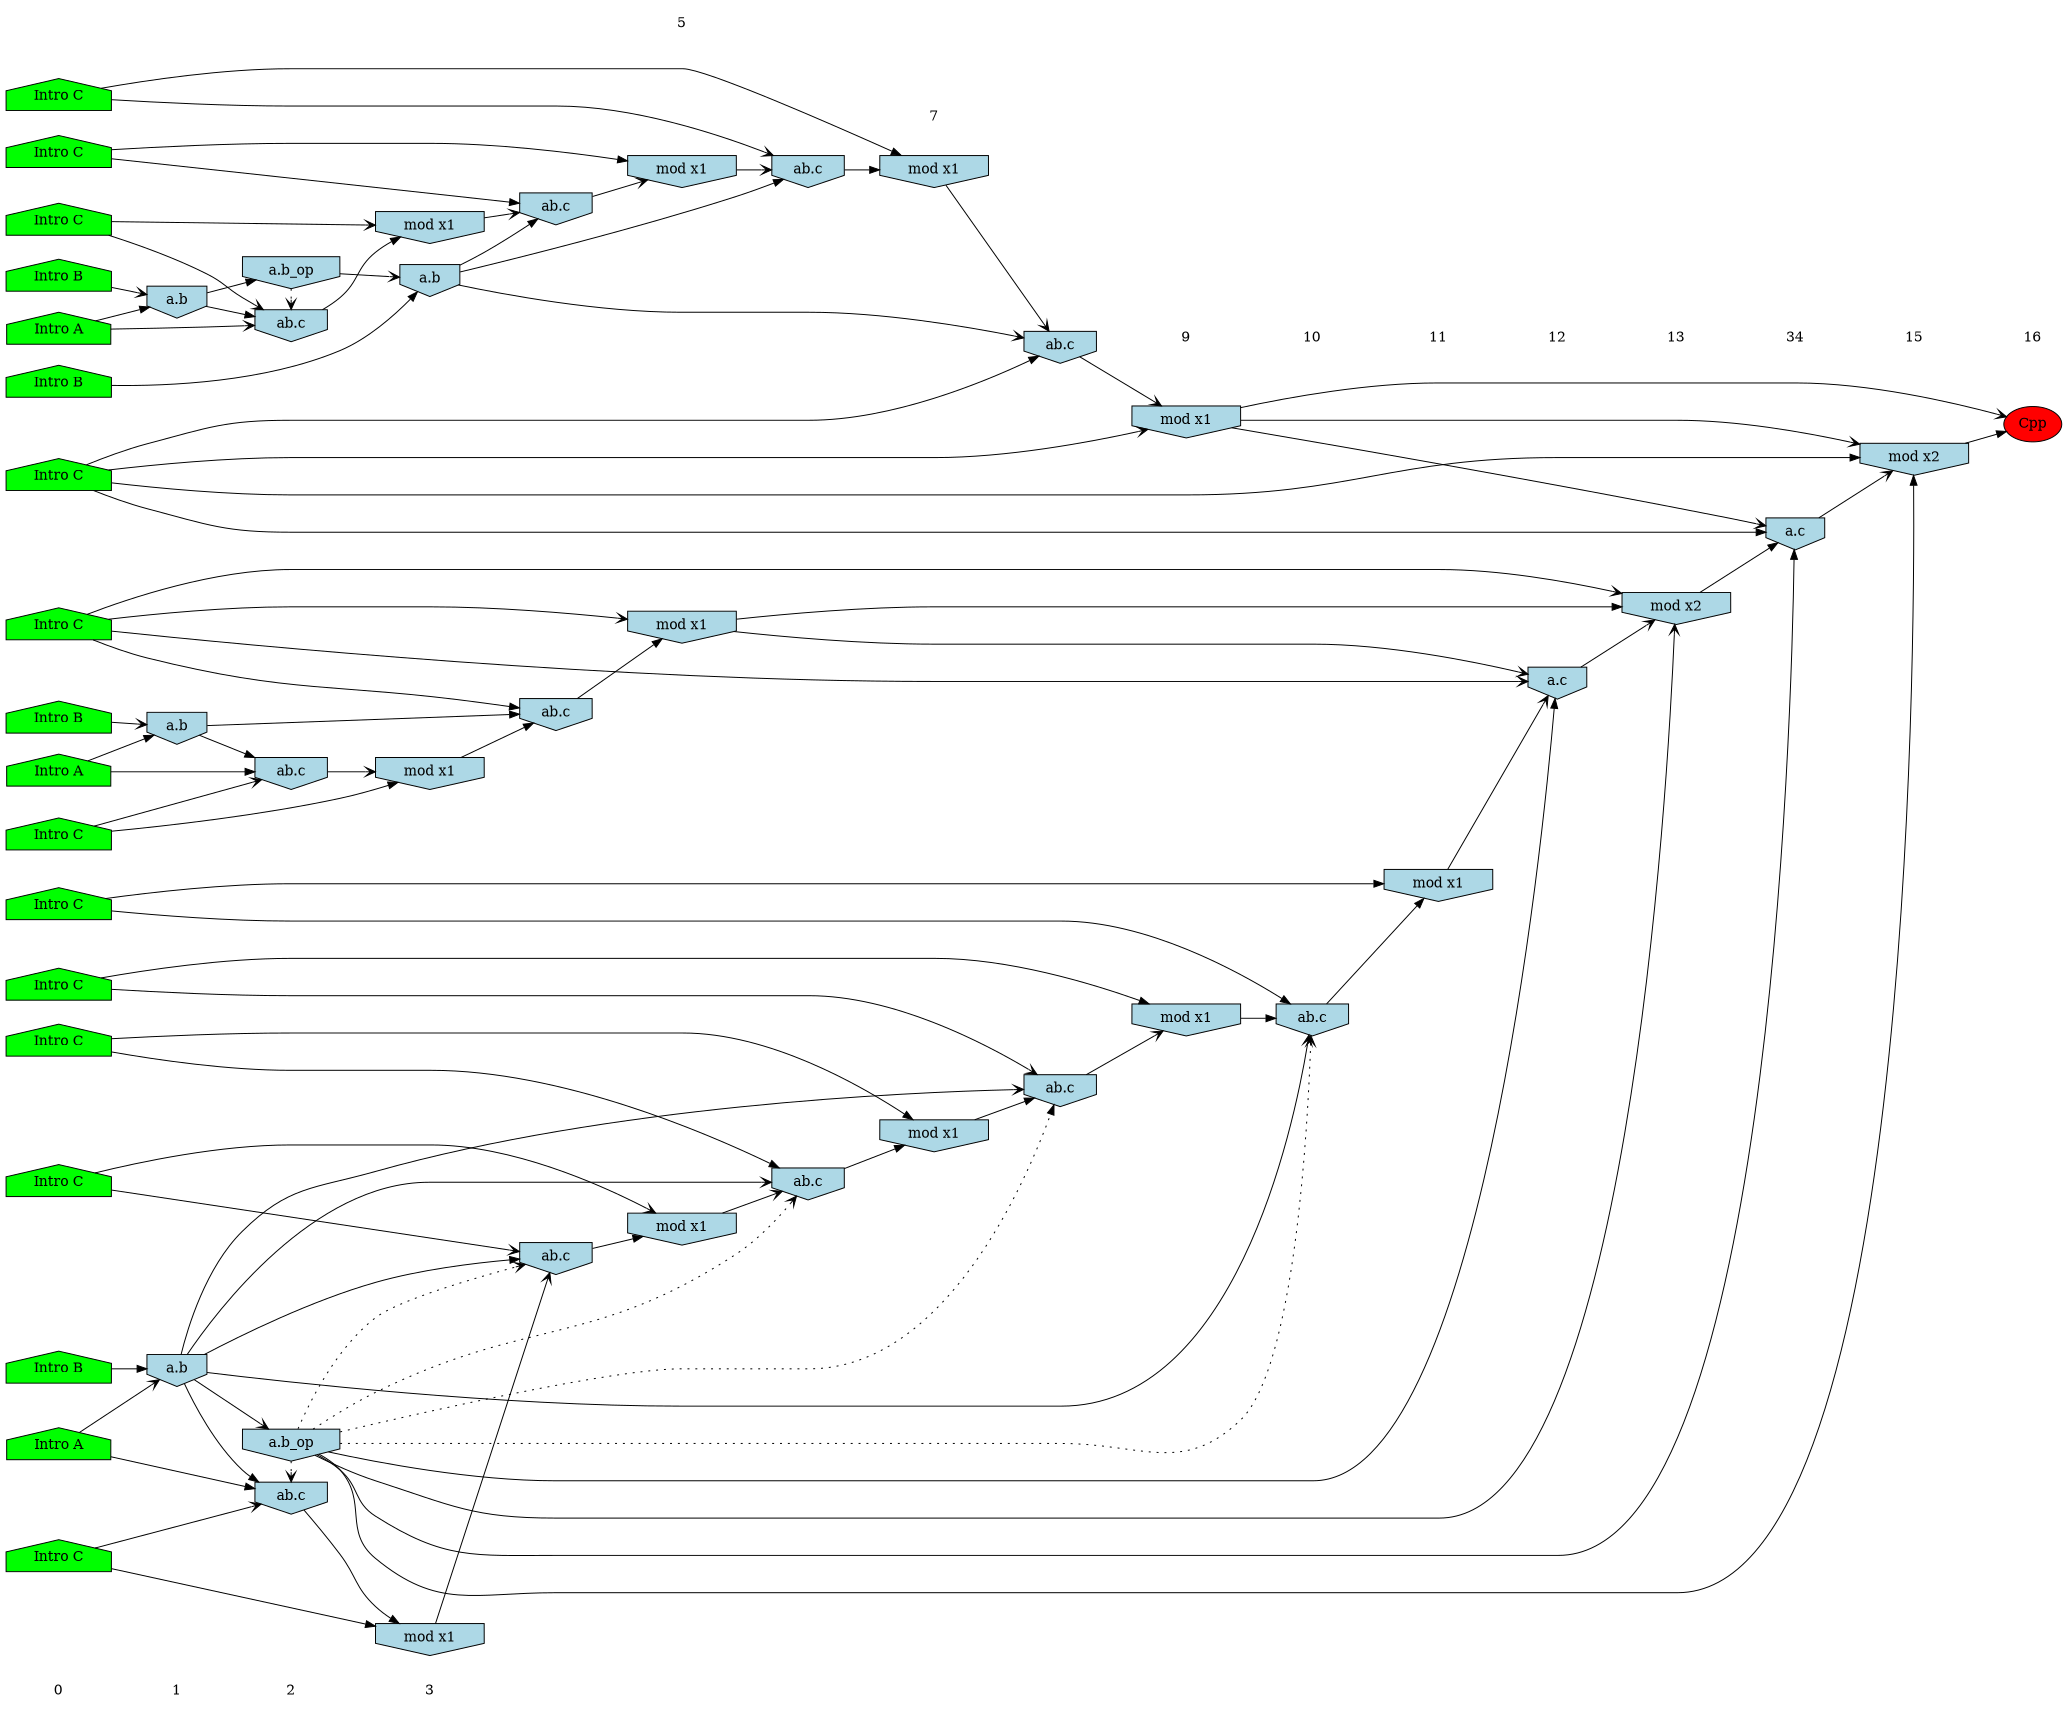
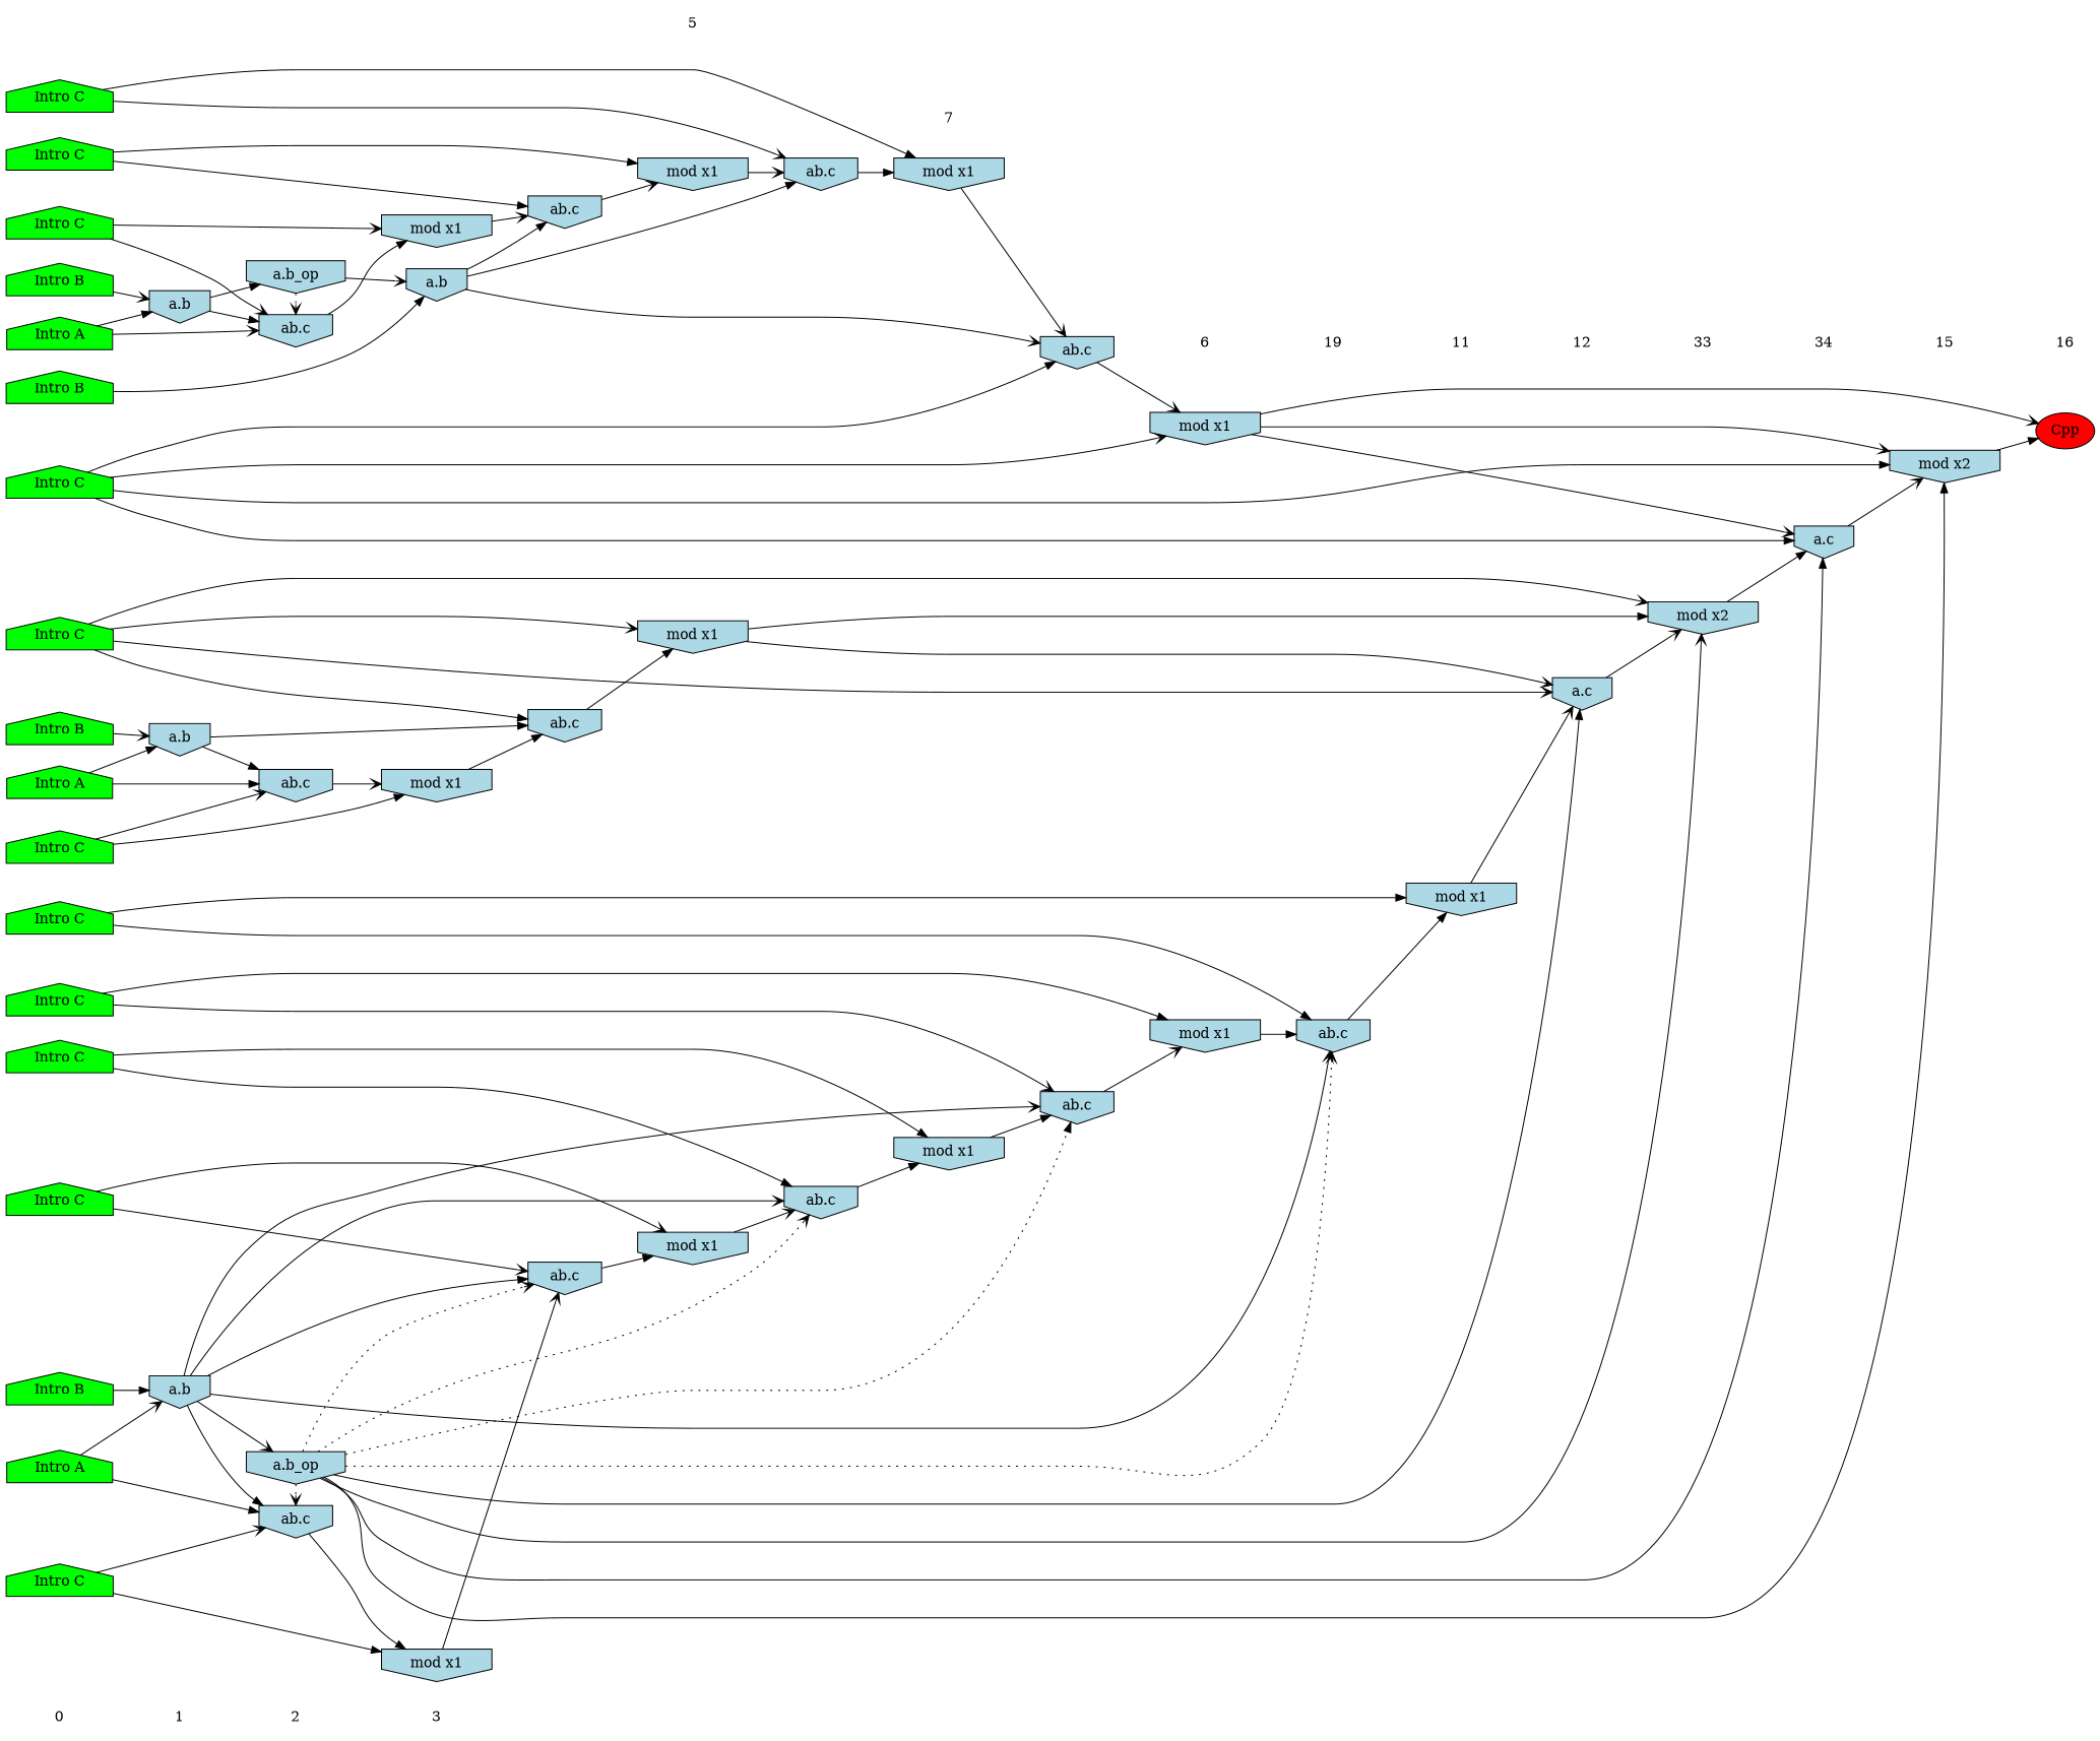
  digraph {
    rankdir=LR
    ranksep=.5
    node [shape=invhouse fillcolor=lightblue style=filled]
    edge [arrowhead=normal]
    0 [shape=plaintext fillcolor="" style=""]
    n2 [fillcolor=green label="Intro A" shape=house]
    n3 [fillcolor=green label="Intro A" shape=house]
    n4 [fillcolor=green label="Intro B" shape=house]
    n5 [fillcolor=green label="Intro B" shape=house]
    n6 [fillcolor=green label="Intro B" shape=house]
    n7 [fillcolor=green label="Intro A" shape=house]
    n8 [fillcolor=green label="Intro B" shape=house]
    n9 [fillcolor=green label="Intro C" shape=house]
    n10 [fillcolor=green label="Intro C" shape=house]
    n11 [fillcolor=green label="Intro C" shape=house]
    n12 [fillcolor=green label="Intro C" shape=house]
    n13 [fillcolor=green label="Intro C" shape=house]
    n14 [fillcolor=green label="Intro C" shape=house]
    n15 [fillcolor=green label="Intro C" shape=house]
    n16 [fillcolor=green label="Intro C" shape=house]
    n17 [fillcolor=green label="Intro C" shape=house]
    n18 [fillcolor=green label="Intro C" shape=house]
    n19 [fillcolor=green label="Intro C" shape=house]
    1 [shape=plaintext fillcolor="" style=""]
    n21 [label="a.b"]
    n22 [label="a.b"]
    n23 [label="a.b"]
    2 [shape=plaintext fillcolor="" style=""]
    n25 [label="ab.c"]
    n26 [label="ab.c"]
    n27 [label="ab.c"]
    n28 [label="a.b_op"]
    n29 [label="a.b_op"]
    3 [shape=plaintext fillcolor="" style=""]
    n31 [label="mod x1"]
    n32 [label="mod x1"]
    n33 [label="mod x1"]
    n34 [label="a.b"]
    n35 [label="ab.c"]
    n36 [label="ab.c"]
    n37 [label="ab.c"]
    5 [shape=plaintext fillcolor="" style=""]
    n39 [label="mod x1"]
    n40 [label="mod x1"]
    n41 [label="mod x1"]
    n42 [label="ab.c"]
    n43 [label="ab.c"]
    7 [shape=plaintext fillcolor="" style=""]
    n45 [label="mod x1"]
    n46 [label="mod x1"]
    n47 [label="ab.c"]
    n48 [label="ab.c"]
-   9 [shape=plaintext fillcolor="" style=""]
+   9 [shape=plaintext label=6 fillcolor="" style=""]
    n50 [label="mod x1"]
    n51 [label="mod x1"]
-   10 [shape=plaintext fillcolor="" style=""]
+   10 [shape=plaintext label=19 fillcolor="" style=""]
    n53 [label="ab.c"]
    11 [shape=plaintext fillcolor="" style=""]
    n55 [label="mod x1"]
    12 [shape=plaintext fillcolor="" style=""]
    n57 [label="a.c"]
-   13 [shape=plaintext fillcolor="" style=""]
+   13 [shape=plaintext label=33 fillcolor="" style=""]
    n59 [label="mod x2"]
    n60 [label=34 shape=plaintext fillcolor="" style=""]
    n61 [label="a.c"]
    15 [shape=plaintext fillcolor="" style=""]
    n63 [label="mod x2"]
    16 [shape=plaintext fillcolor="" style=""]
    n65 [fillcolor=red label=Cpp shape=""]
    subgraph sub_1 {
      rank=same
      0
      n2
      n3
      n4
      n5
      n6
      n7
      n8
      n9
      n10
      n11
      n12
      n13
      n14
      n15
      n16
      n17
      n18
      n19
    }
    subgraph sub_2 {
      rank=same
      1
      n21
      n22
      n23
    }
    subgraph sub_3 {
      rank=same
      2
      n25
      n26
      n27
      n28
      n29
    }
    subgraph sub_4 {
      rank=same
      3
      n31
      n32
      n33
      n34
    }
    subgraph sub_5 {
      rank=same
      n35
      n36
      n37
    }
    subgraph sub_6 {
      rank=same
      5
      n39
      n40
      n41
    }
    subgraph sub_7 {
      rank=same
      n42
      n43
    }
    subgraph sub_8 {
      rank=same
      7
      n45
      n46
    }
    subgraph sub_9 {
      rank=same
      n47
      n48
    }
    subgraph sub_10 {
      rank=same
      9
      n50
      n51
    }
    subgraph sub_11 {
      rank=same
      10
      n53
    }
    subgraph sub_12 {
      rank=same
      11
      n55
    }
    subgraph sub_13 {
      rank=same
      12
      n57
    }
    subgraph sub_14 {
      rank=same
      13
      n59
    }
    subgraph sub_15 {
      rank=same
      n60
      n61
    }
    subgraph sub_16 {
      rank=same
      15
      n63
    }
    subgraph sub_17 {
      rank=same
      16
      n65
    }
    0 -> 1 [style=invis arrowhead=""]
    n2 -> n23
    n2 -> n27 [arrowhead=vee]
    n3 -> n21 [arrowhead=vee]
    n3 -> n25
    n4 -> n21
    n5 -> n34
    n6 -> n23 [arrowhead=vee]
    n7 -> n22
    n7 -> n26
    n8 -> n22 [arrowhead=vee]
    n9 -> n43 [arrowhead=vee]
    n9 -> n46
    n10 -> n35 [arrowhead=vee]
    n10 -> n39 [arrowhead=vee]
    n11 -> n42
    n11 -> n45
    n12 -> n48
    n12 -> n51 [arrowhead=vee]
    n12 -> n61
    n12 -> n63
    n13 -> n27 [arrowhead=vee]
    n13 -> n33 [arrowhead=vee]
    n14 -> n37
    n14 -> n41
    n15 -> n47 [arrowhead=vee]
    n15 -> n50
    n16 -> n26 [arrowhead=vee]
    n16 -> n32
    n17 -> n36
    n17 -> n40 [arrowhead=vee]
    n17 -> n57 [arrowhead=vee]
    n17 -> n59 [arrowhead=vee]
    n18 -> n25 [arrowhead=vee]
    n18 -> n31
    n19 -> n53
    n19 -> n55
    1 -> 2 [style=invis arrowhead=""]
    n21 -> n25
    n21 -> n29 [arrowhead=vee]
    n21 -> n35
    n21 -> n42 [arrowhead=vee]
    n21 -> n47 [arrowhead=vee]
    n21 -> n53 [arrowhead=vee]
    n22 -> n26
    n22 -> n36
    n23 -> n27
    n23 -> n28
    2 -> 3 [style=invis arrowhead=""]
    n25 -> n31
    n26 -> n32 [arrowhead=vee]
    n27 -> n33
    n28 -> n27 [arrowhead=vee style=dotted]
    n28 -> n34 [arrowhead=vee]
    n29 -> n25 [arrowhead=vee style=dotted]
    n29 -> n35 [arrowhead=vee style=dotted]
    n29 -> n42 [arrowhead=vee style=dotted]
    n29 -> n47 [style=dotted]
    n29 -> n53 [arrowhead=vee style=dotted]
    n29 -> n57
    n29 -> n59 [arrowhead=vee]
    n29 -> n61
    n29 -> n63
    n31 -> n35 [arrowhead=vee]
    n32 -> n36
    n33 -> n37 [arrowhead=vee]
    n34 -> n37
    n34 -> n43
    n34 -> n48 [arrowhead=vee]
    n35 -> n39
    n36 -> n40
    n37 -> n41 [arrowhead=vee]
    n39 -> n42 [arrowhead=vee]
    n40 -> n57 [arrowhead=vee]
    n40 -> n59
    n41 -> n43 [arrowhead=vee]
    n42 -> n45
    n43 -> n46
    n45 -> n47
    n46 -> n48 [arrowhead=vee]
    n47 -> n50 [arrowhead=vee]
    n48 -> n51 [arrowhead=vee]
    9 -> 10 [style=invis arrowhead=""]
    n50 -> n53
    n51 -> n61 [arrowhead=vee]
    n51 -> n63 [arrowhead=vee]
    n51 -> n65 [arrowhead=vee]
    10 -> 11 [style=invis arrowhead=""]
    n53 -> n55
    11 -> 12 [style=invis arrowhead=""]
    n55 -> n57 [arrowhead=vee]
    12 -> 13 [style=invis arrowhead=""]
    n57 -> n59 [arrowhead=vee]
    13 -> n60 [style=invis arrowhead=""]
    n59 -> n61
    n60 -> 15 [style=invis arrowhead=""]
    n61 -> n63 [arrowhead=vee]
    15 -> 16 [style=invis arrowhead=""]
    n63 -> n65
  }
